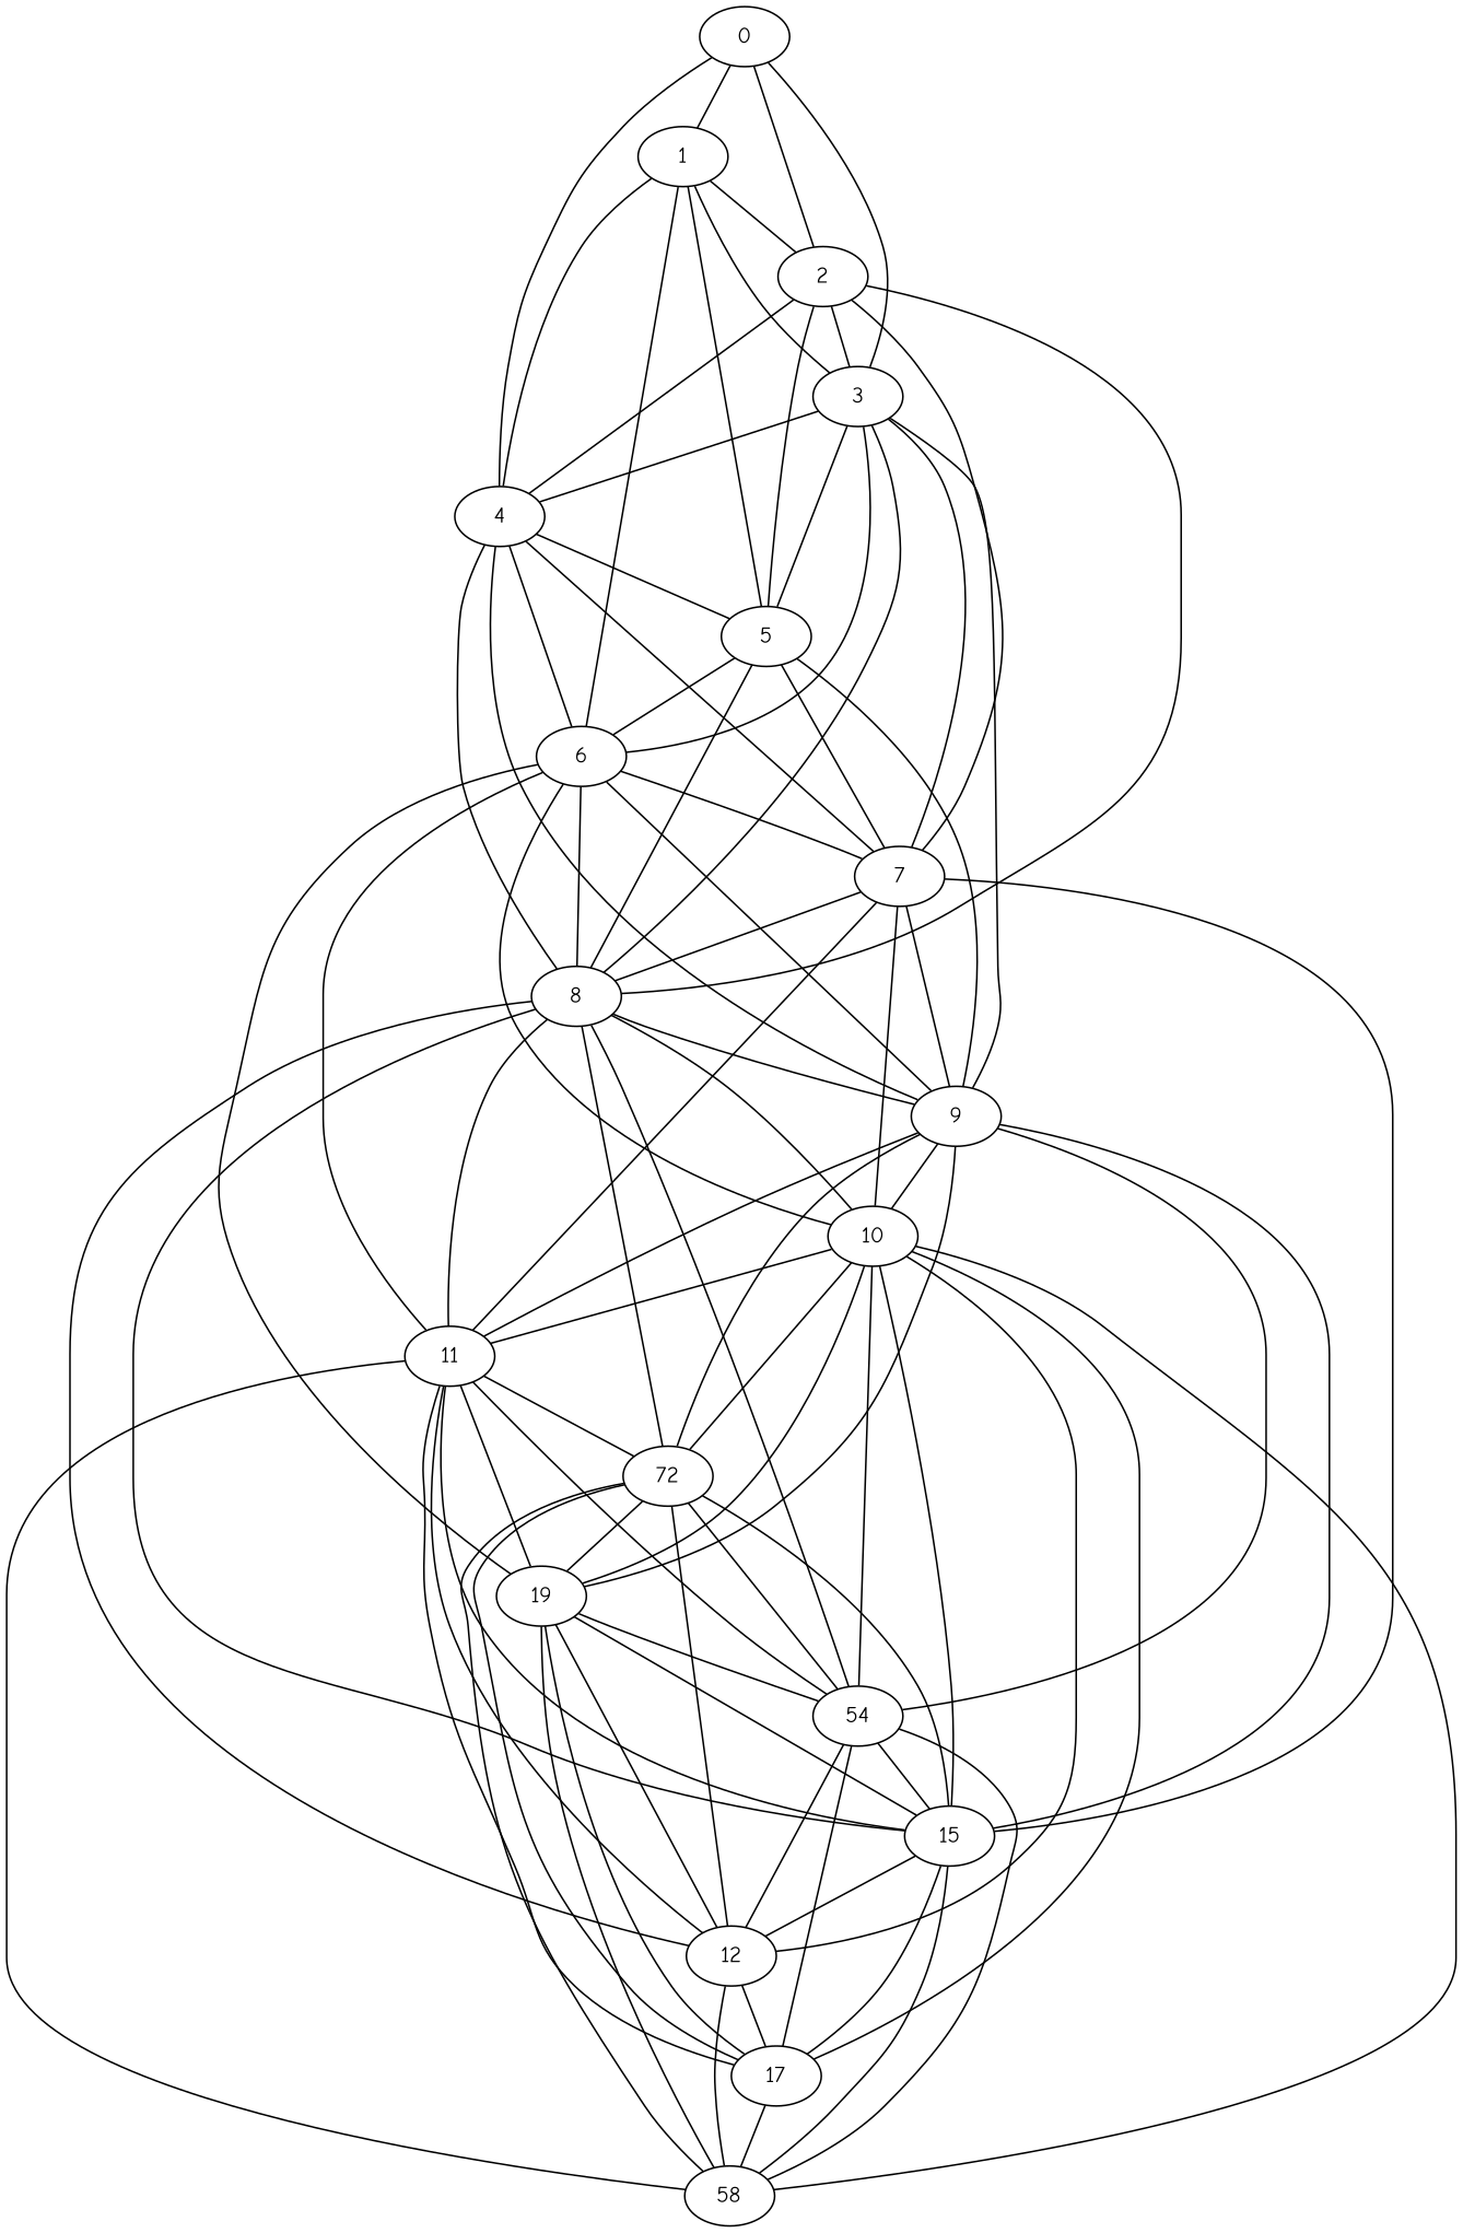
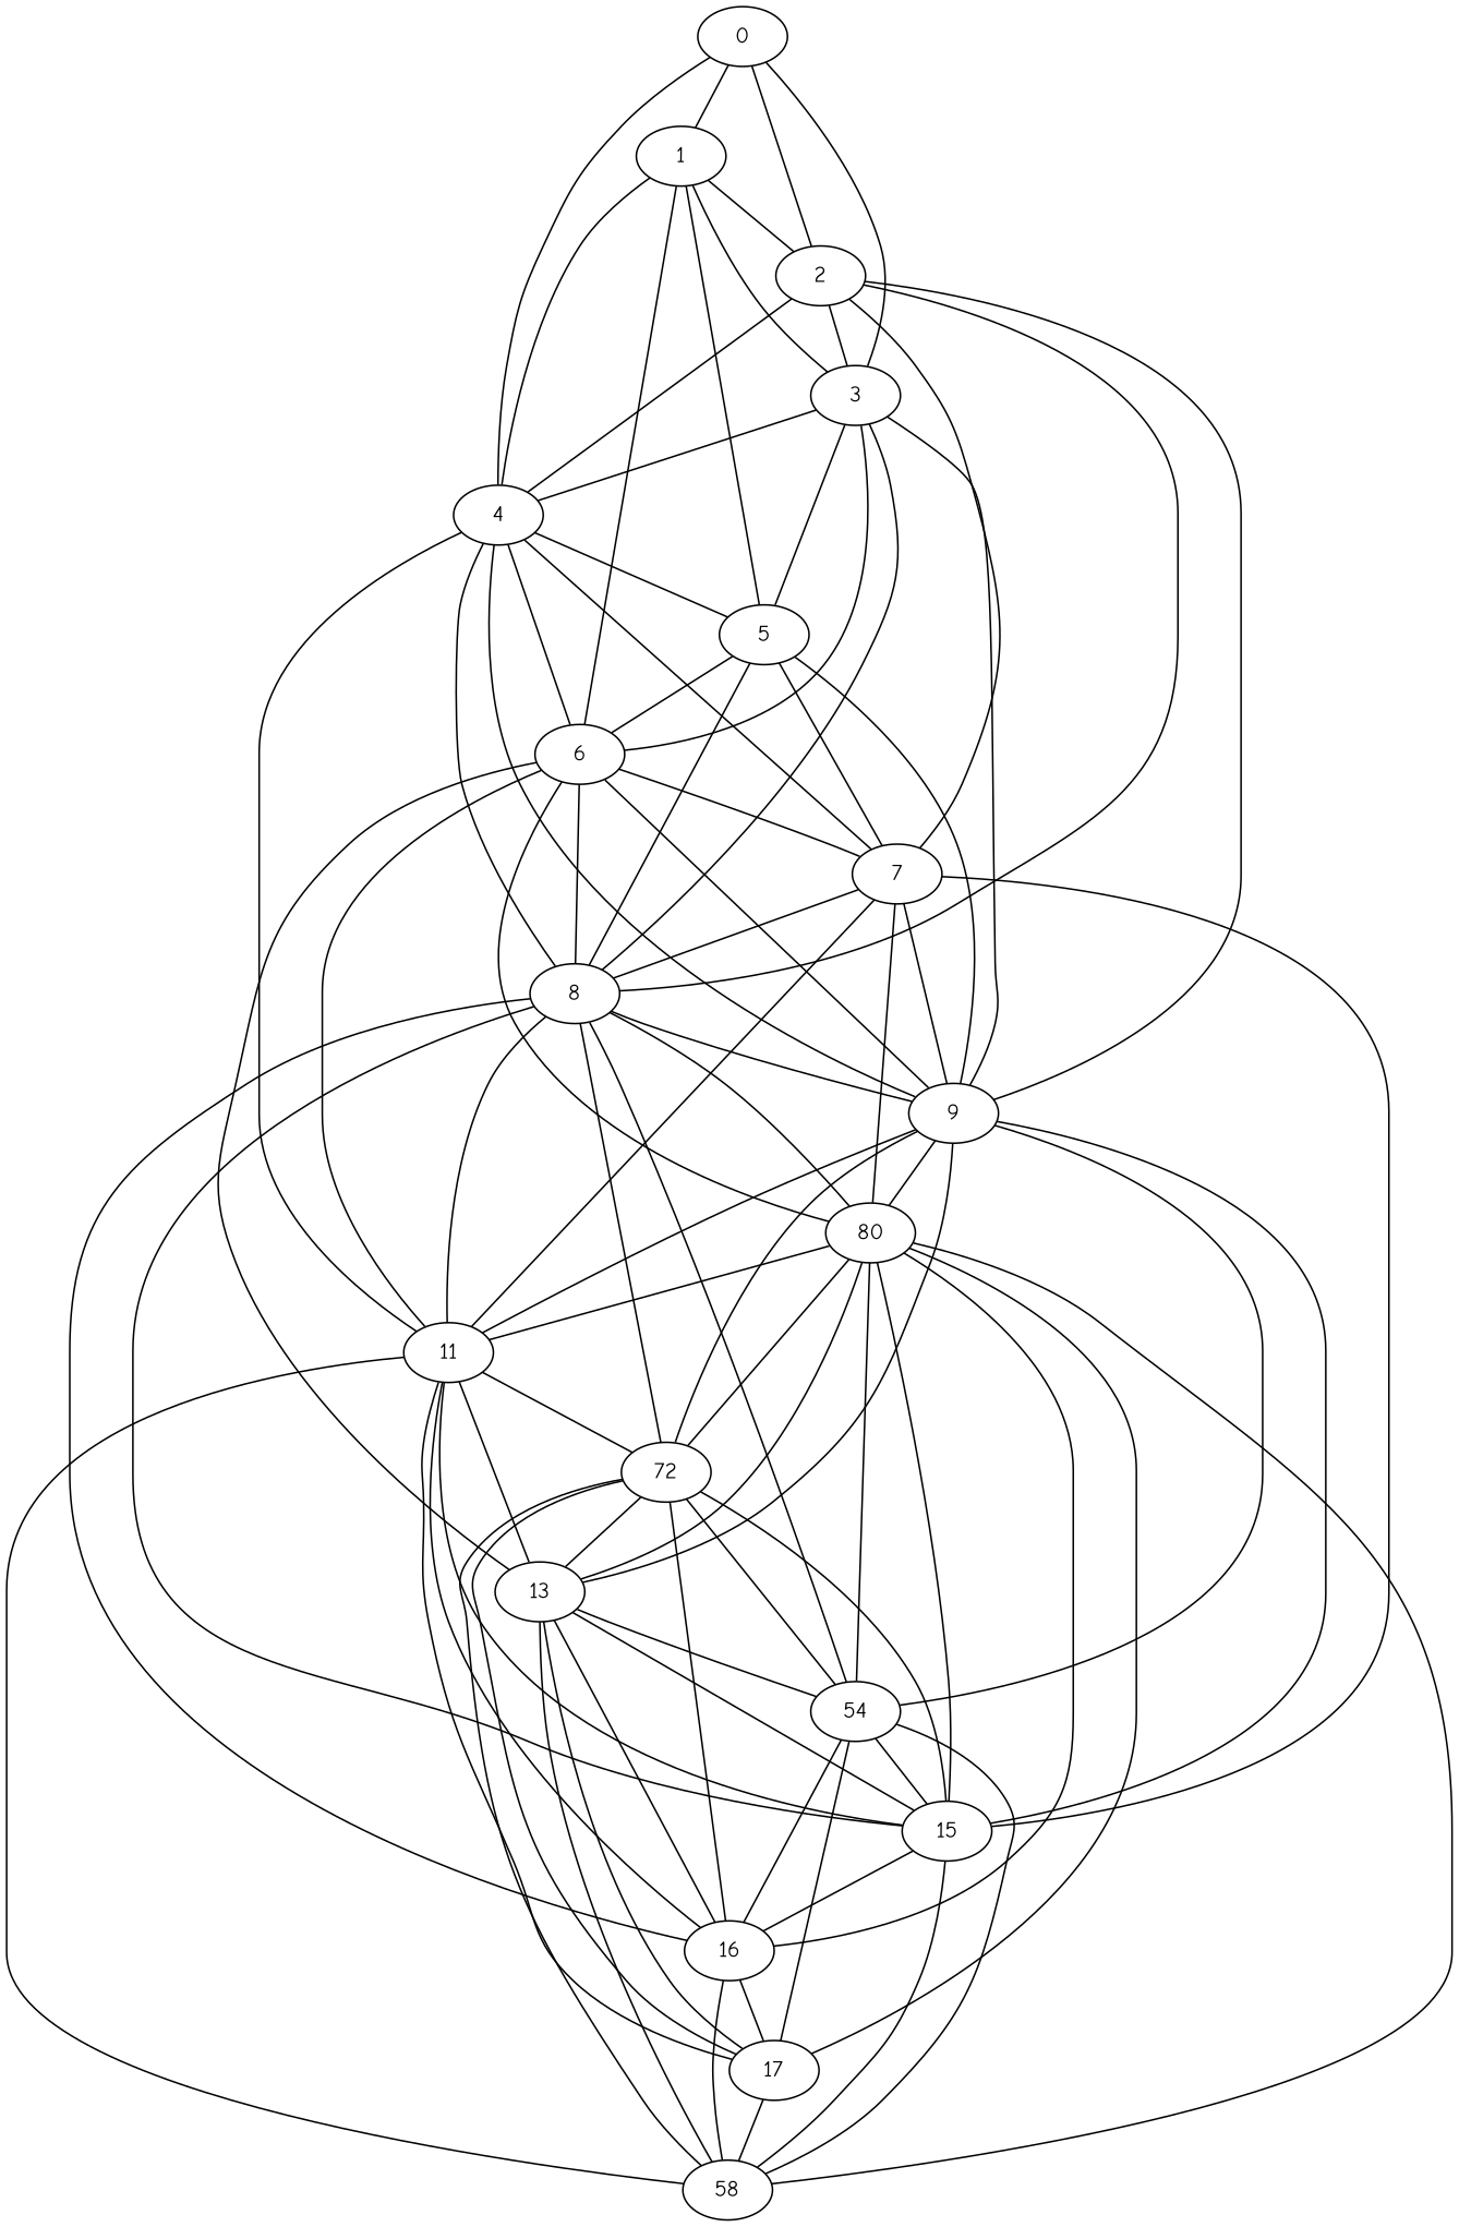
  graph {
    fontname="Comic Neue"
    node [fontname="Comic Neue"]
    edge [fontname="Comic Neue"]
    0
    1
    2
    3
    4
    5
    6
    7
    8
    9
-   10
+   10 [label=80]
    11
    15
    n14 [label=72]
    n15 [label=54]
-   16 [label=12]
-   13 [label=19]
+   16
+   13
    17
    n19 [label=58]
    0 -- 1
    0 -- 2
    0 -- 3
    0 -- 4
    1 -- 2
    1 -- 3
    1 -- 4
    1 -- 5
    1 -- 6
    2 -- 3
    2 -- 4
-   2 -- 5
+   2 -- 9
    2 -- 7
    2 -- 8
    3 -- 4
    3 -- 5
    3 -- 6
-   3 -- 7
    3 -- 8
    3 -- 9
    4 -- 5
    4 -- 6
    4 -- 7
    4 -- 8
    4 -- 9
    5 -- 6
    5 -- 7
    5 -- 8
    5 -- 9
    6 -- 7
    6 -- 8
    6 -- 9
    6 -- 10
    6 -- 11
    7 -- 8
    7 -- 9
    7 -- 10
    7 -- 11
    7 -- 15
    8 -- 9
    8 -- 10
    8 -- 11
    8 -- 15
    8 -- n14
    8 -- n15
    8 -- 16
    9 -- 10
    9 -- 11
    9 -- 15
    9 -- n14
    9 -- n15
    9 -- 13
    10 -- 11
    10 -- 15
    10 -- n14
    10 -- n15
    10 -- 16
    10 -- 13
    10 -- 17
    10 -- n19
    11 -- 15
    11 -- n14
-   11 -- n15
+   11 -- 4
    11 -- 16
    11 -- 13
    11 -- 17
    11 -- n19
    15 -- 16
-   15 -- 17
    15 -- n19
    n14 -- 15
    n14 -- n15
    n14 -- 16
    n14 -- 13
    n14 -- 17
    n14 -- n19
    n15 -- 15
    n15 -- 16
    n15 -- 17
    n15 -- n19
    16 -- 17
    16 -- n19
    13 -- 6
    13 -- 15
    13 -- n15
    13 -- 16
    13 -- 17
    13 -- n19
    17 -- n19
  }
